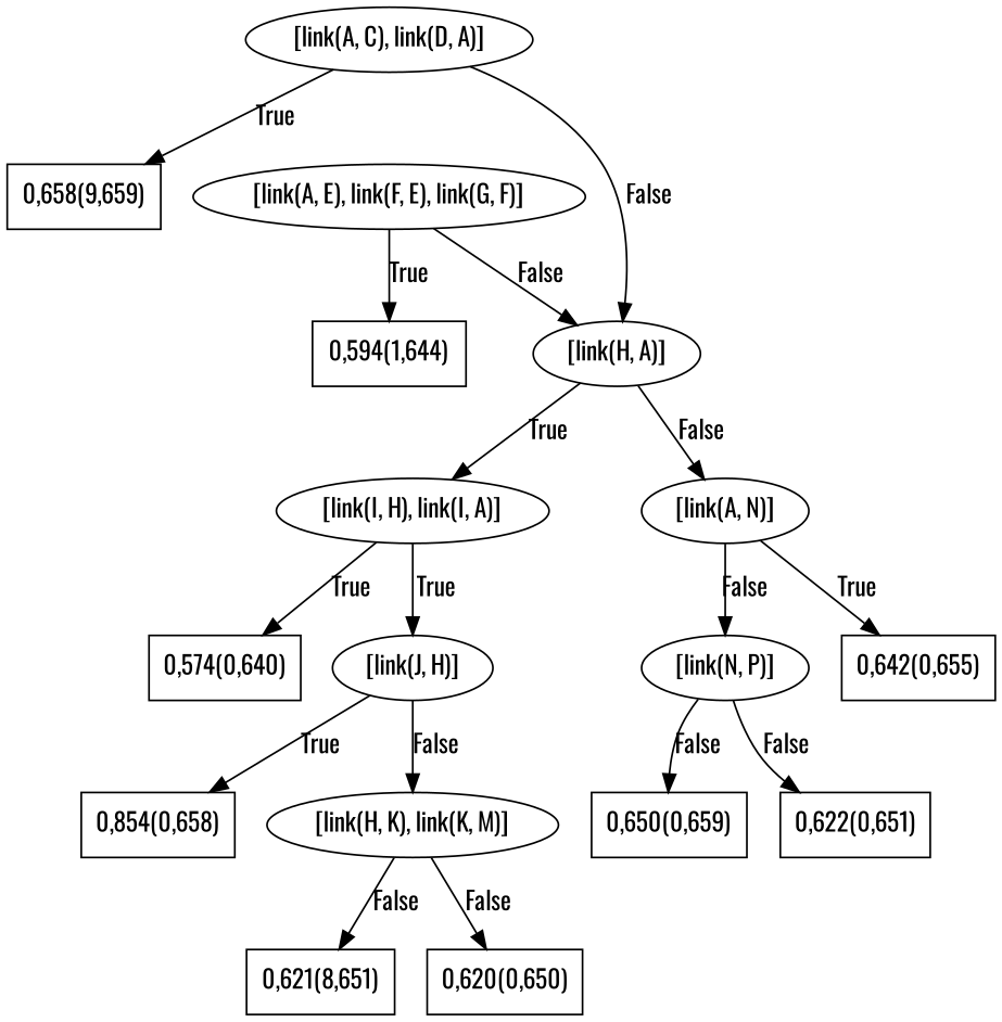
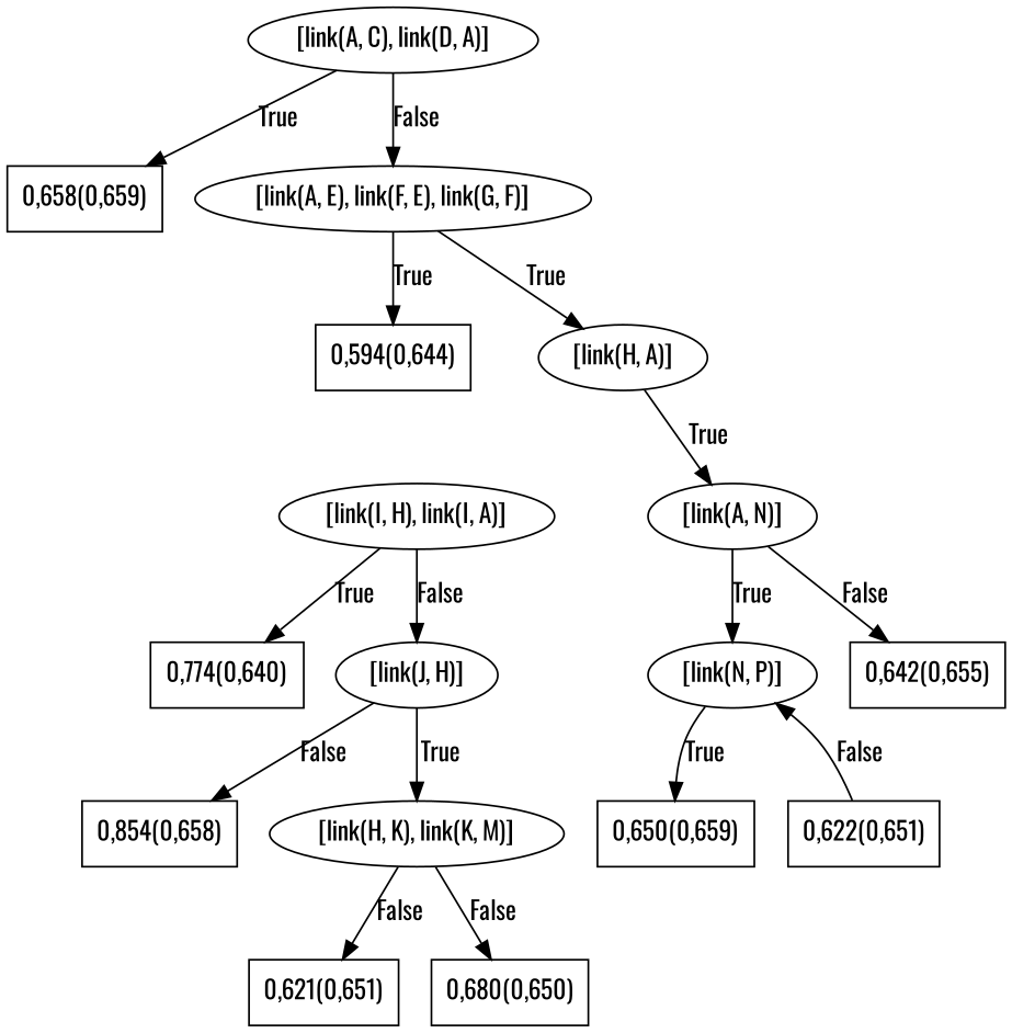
  digraph {
    fontname=Oswald
    node [fontname=Oswald shape=box]
    edge [fontname=Oswald]
    n1 [label="[link(A, C), link(D, A)]" shape=""]
-   n2 [label="0,658(9,659)"]
+   n2 [label="0,658(0,659)"]
    n3 [label="[link(A, E), link(F, E), link(G, F)]" shape=""]
-   n4 [label="0,594(1,644)"]
+   n4 [label="0,594(0,644)"]
    n5 [label="[link(H, A)]" shape=""]
    n6 [label="[link(I, H), link(I, A)]" shape=""]
    n7 [label="[link(A, N)]" shape=""]
-   n8 [label="0,574(0,640)"]
+   n8 [label="0,774(0,640)"]
    n9 [label="[link(J, H)]" shape=""]
    n10 [label="[link(N, P)]" shape=""]
    n11 [label="0,642(0,655)"]
    n12 [label="0,854(0,658)"]
    n13 [label="[link(H, K), link(K, M)]" shape=""]
    n14 [label="0,650(0,659)"]
    n15 [label="0,622(0,651)"]
-   n16 [label="0,621(8,651)"]
-   n17 [label="0,620(0,650)"]
+   n16 [label="0,621(0,651)"]
+   n17 [label="0,680(0,650)"]
    n1 -> n2 [label=True]
-   n1 -> n5 [label=False]
+   n1 -> n3 [label=False]
    n3 -> n4 [label=True]
-   n3 -> n5 [label=False]
-   n5 -> n6 [label=True]
-   n5 -> n7 [label=False]
+   n3 -> n5 [label=True]
+   n5 -> n7 [label=True]
    n6 -> n8 [label=True]
-   n6 -> n9 [label=True]
-   n7 -> n10 [label=False]
-   n7 -> n11 [label=True]
-   n9 -> n12 [label=True]
-   n9 -> n13 [label=False]
-   n10 -> n14 [label=False]
-   n10 -> n15 [label=False]
+   n6 -> n9 [label=False]
+   n7 -> n10 [label=True]
+   n7 -> n11 [label=False]
+   n9 -> n12 [label=False]
+   n9 -> n13 [label=True]
+   n10 -> n14 [label=True]
+   n15 -> n10 [label=False]
    n13 -> n16 [label=False]
    n13 -> n17 [label=False]
  }
